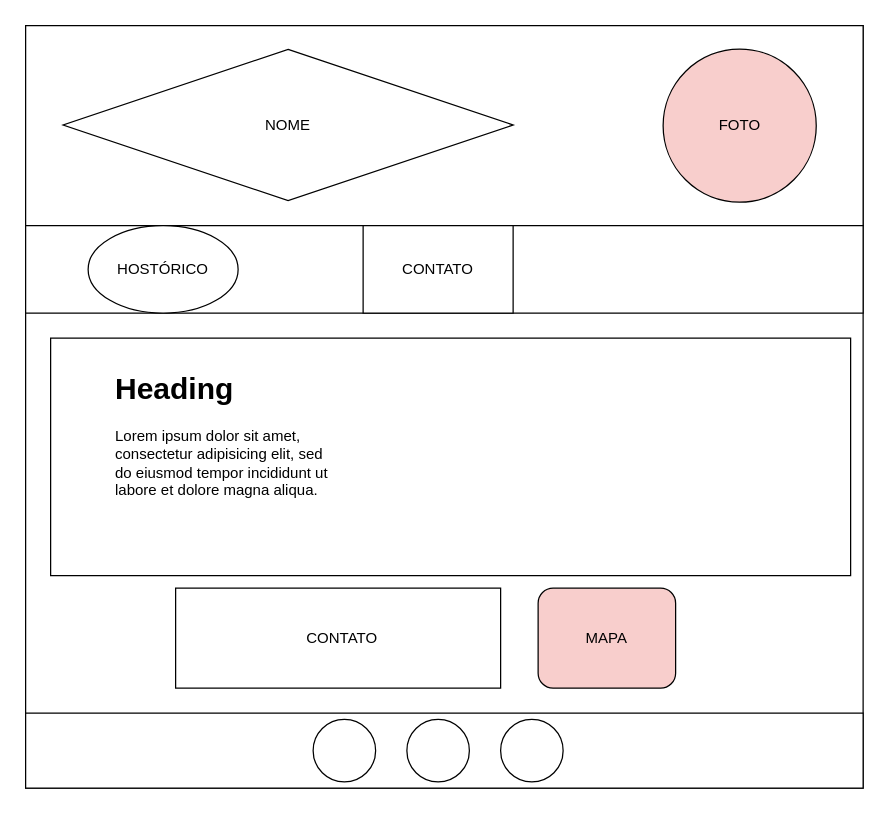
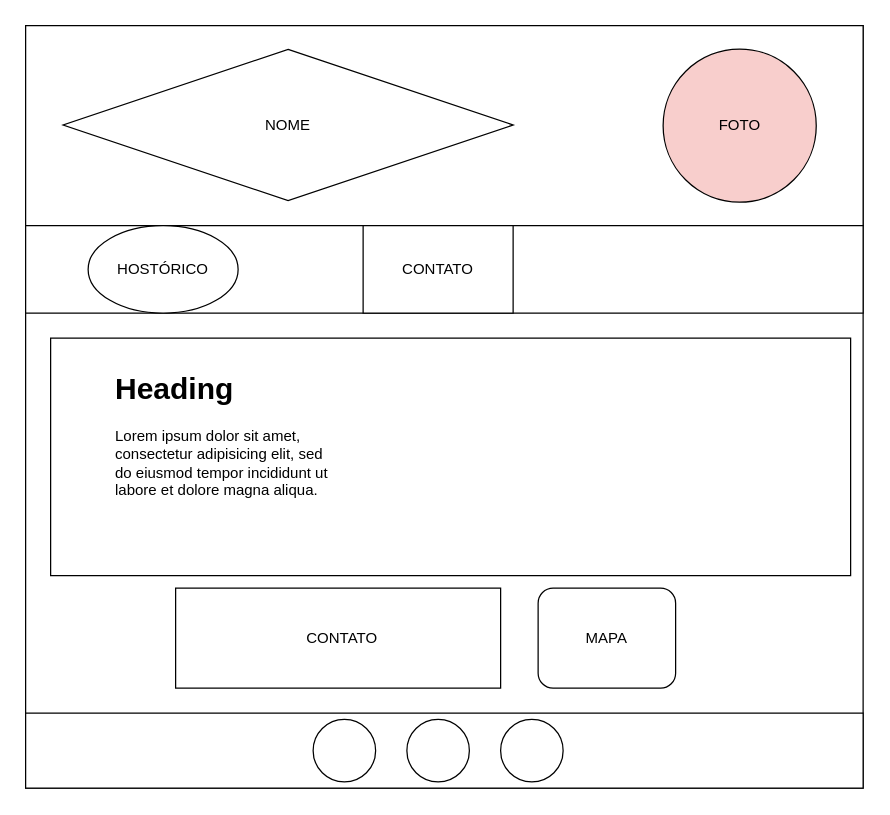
  <mxCell id="0" />
  <mxCell id="1" parent="0" />
  <mxCell id="2" value="" style="rounded=0;whiteSpace=wrap;html=1;" vertex="1" parent="1"><mxGeometry x="20" y="20" width="670" height="610" as="geometry" /></mxCell>
  <mxCell id="3" value="TITULO" style="rounded=0;whiteSpace=wrap;html=1;" vertex="1" parent="1"><mxGeometry x="20" y="20" width="670" height="160" as="geometry" /></mxCell>
  <mxCell id="4" value="FOTO" style="ellipse;whiteSpace=wrap;html=1;aspect=fixed;fillColor=#f8cecc;" vertex="1" parent="1"><mxGeometry x="530" y="38.75" width="122.5" height="122.5" as="geometry" /></mxCell>
  <mxCell id="5" value="" style="rounded=0;whiteSpace=wrap;html=1;" vertex="1" parent="1"><mxGeometry x="20" y="180" width="670" height="70" as="geometry" /></mxCell>
  <mxCell id="6" value="HOSTÓRICO" style="ellipse;whiteSpace=wrap;html=1;" vertex="1" parent="1"><mxGeometry x="70" y="180" width="120" height="70" as="geometry" /></mxCell>
  <mxCell id="7" value="CONTATO" style="rounded=0;whiteSpace=wrap;html=1;" vertex="1" parent="1"><mxGeometry x="290" y="180" width="120" height="70" as="geometry" /></mxCell>
  <mxCell id="8" value="" style="rounded=0;whiteSpace=wrap;html=1;" vertex="1" parent="1"><mxGeometry x="20" y="570" width="670" height="60" as="geometry" /></mxCell>
  <mxCell id="9" value="" style="ellipse;whiteSpace=wrap;html=1;aspect=fixed;" vertex="1" parent="1"><mxGeometry x="250" y="575" width="50" height="50" as="geometry" /></mxCell>
  <mxCell id="10" value="" style="ellipse;whiteSpace=wrap;html=1;aspect=fixed;" vertex="1" parent="1"><mxGeometry x="325" y="575" width="50" height="50" as="geometry" /></mxCell>
  <mxCell id="11" value="" style="ellipse;whiteSpace=wrap;html=1;aspect=fixed;" vertex="1" parent="1"><mxGeometry x="400" y="575" width="50" height="50" as="geometry" /></mxCell>
  <mxCell id="12" value="" style="rounded=0;whiteSpace=wrap;html=1;" vertex="1" parent="1"><mxGeometry x="40" y="270" width="640" height="190" as="geometry" /></mxCell>
  <mxCell id="13" value="NOME" style="rhombus;whiteSpace=wrap;html=1;" vertex="1" parent="1"><mxGeometry x="50" y="39" width="360" height="121" as="geometry" /></mxCell>
  <mxCell id="14" value="&amp;nbsp; CONTATO" style="rounded=0;whiteSpace=wrap;html=1;" vertex="1" parent="1"><mxGeometry x="140" y="470" width="260" height="80" as="geometry" /></mxCell>
  <mxCell id="15" value="&lt;h1 style=&quot;margin-top: 0px;&quot;&gt;Heading&lt;/h1&gt;&lt;p&gt;Lorem ipsum dolor sit amet, consectetur adipisicing elit, sed do eiusmod tempor incididunt ut labore et dolore magna aliqua.&lt;/p&gt;" style="text;html=1;whiteSpace=wrap;overflow=hidden;rounded=0;" vertex="1" parent="1"><mxGeometry x="90" y="290" width="180" height="120" as="geometry" /></mxCell>
- <mxCell id="16" value="MAPA" style="rounded=1;whiteSpace=wrap;html=1;fillColor=#f8cecc;" vertex="1" parent="1"><mxGeometry x="430" y="470" width="110" height="80" as="geometry" /></mxCell>
+ <mxCell id="16" value="MAPA" style="rounded=1;whiteSpace=wrap;html=1;" vertex="1" parent="1"><mxGeometry x="430" y="470" width="110" height="80" as="geometry" /></mxCell>
